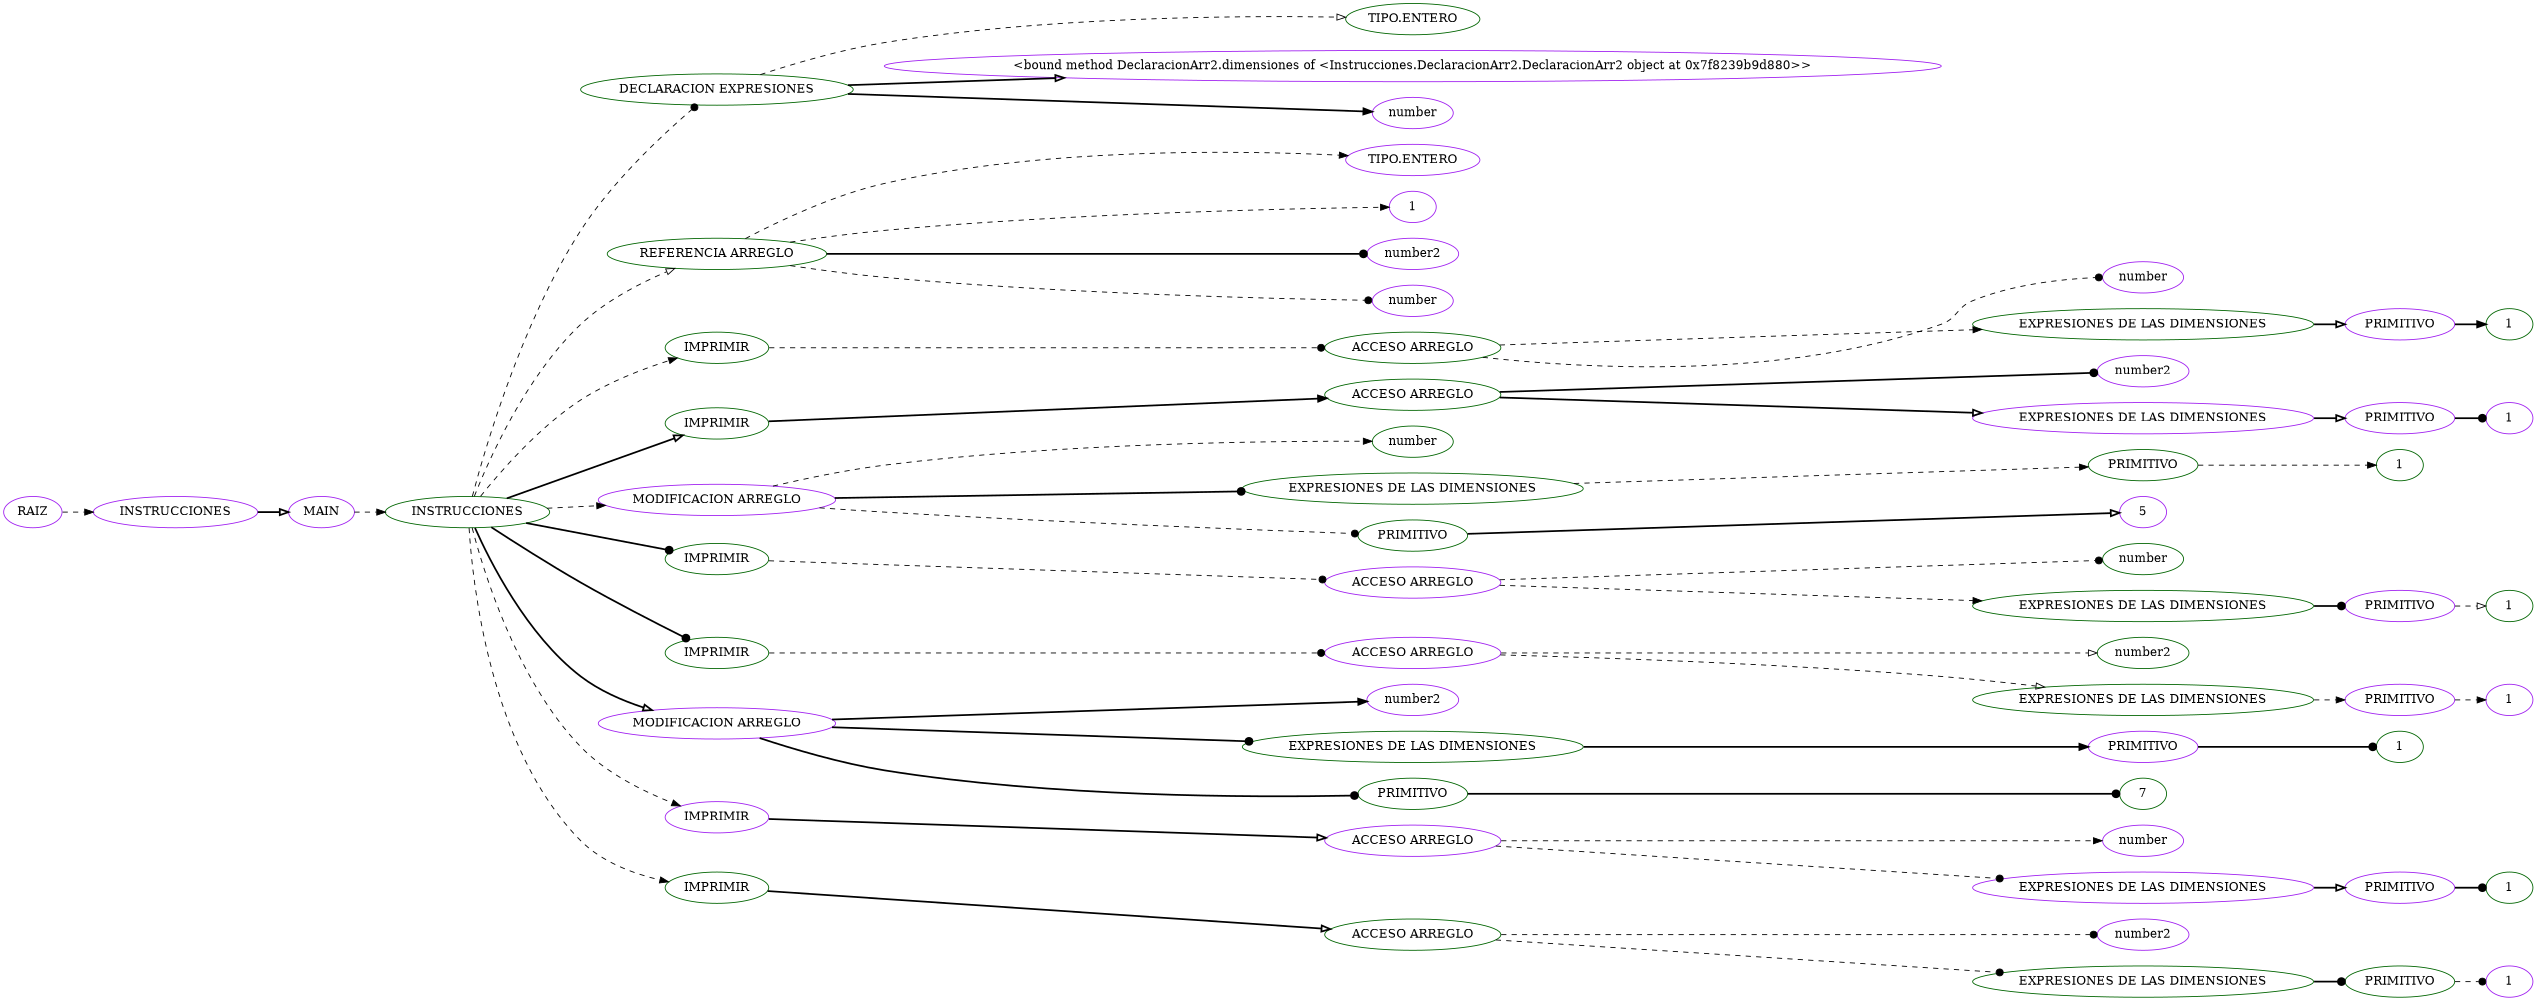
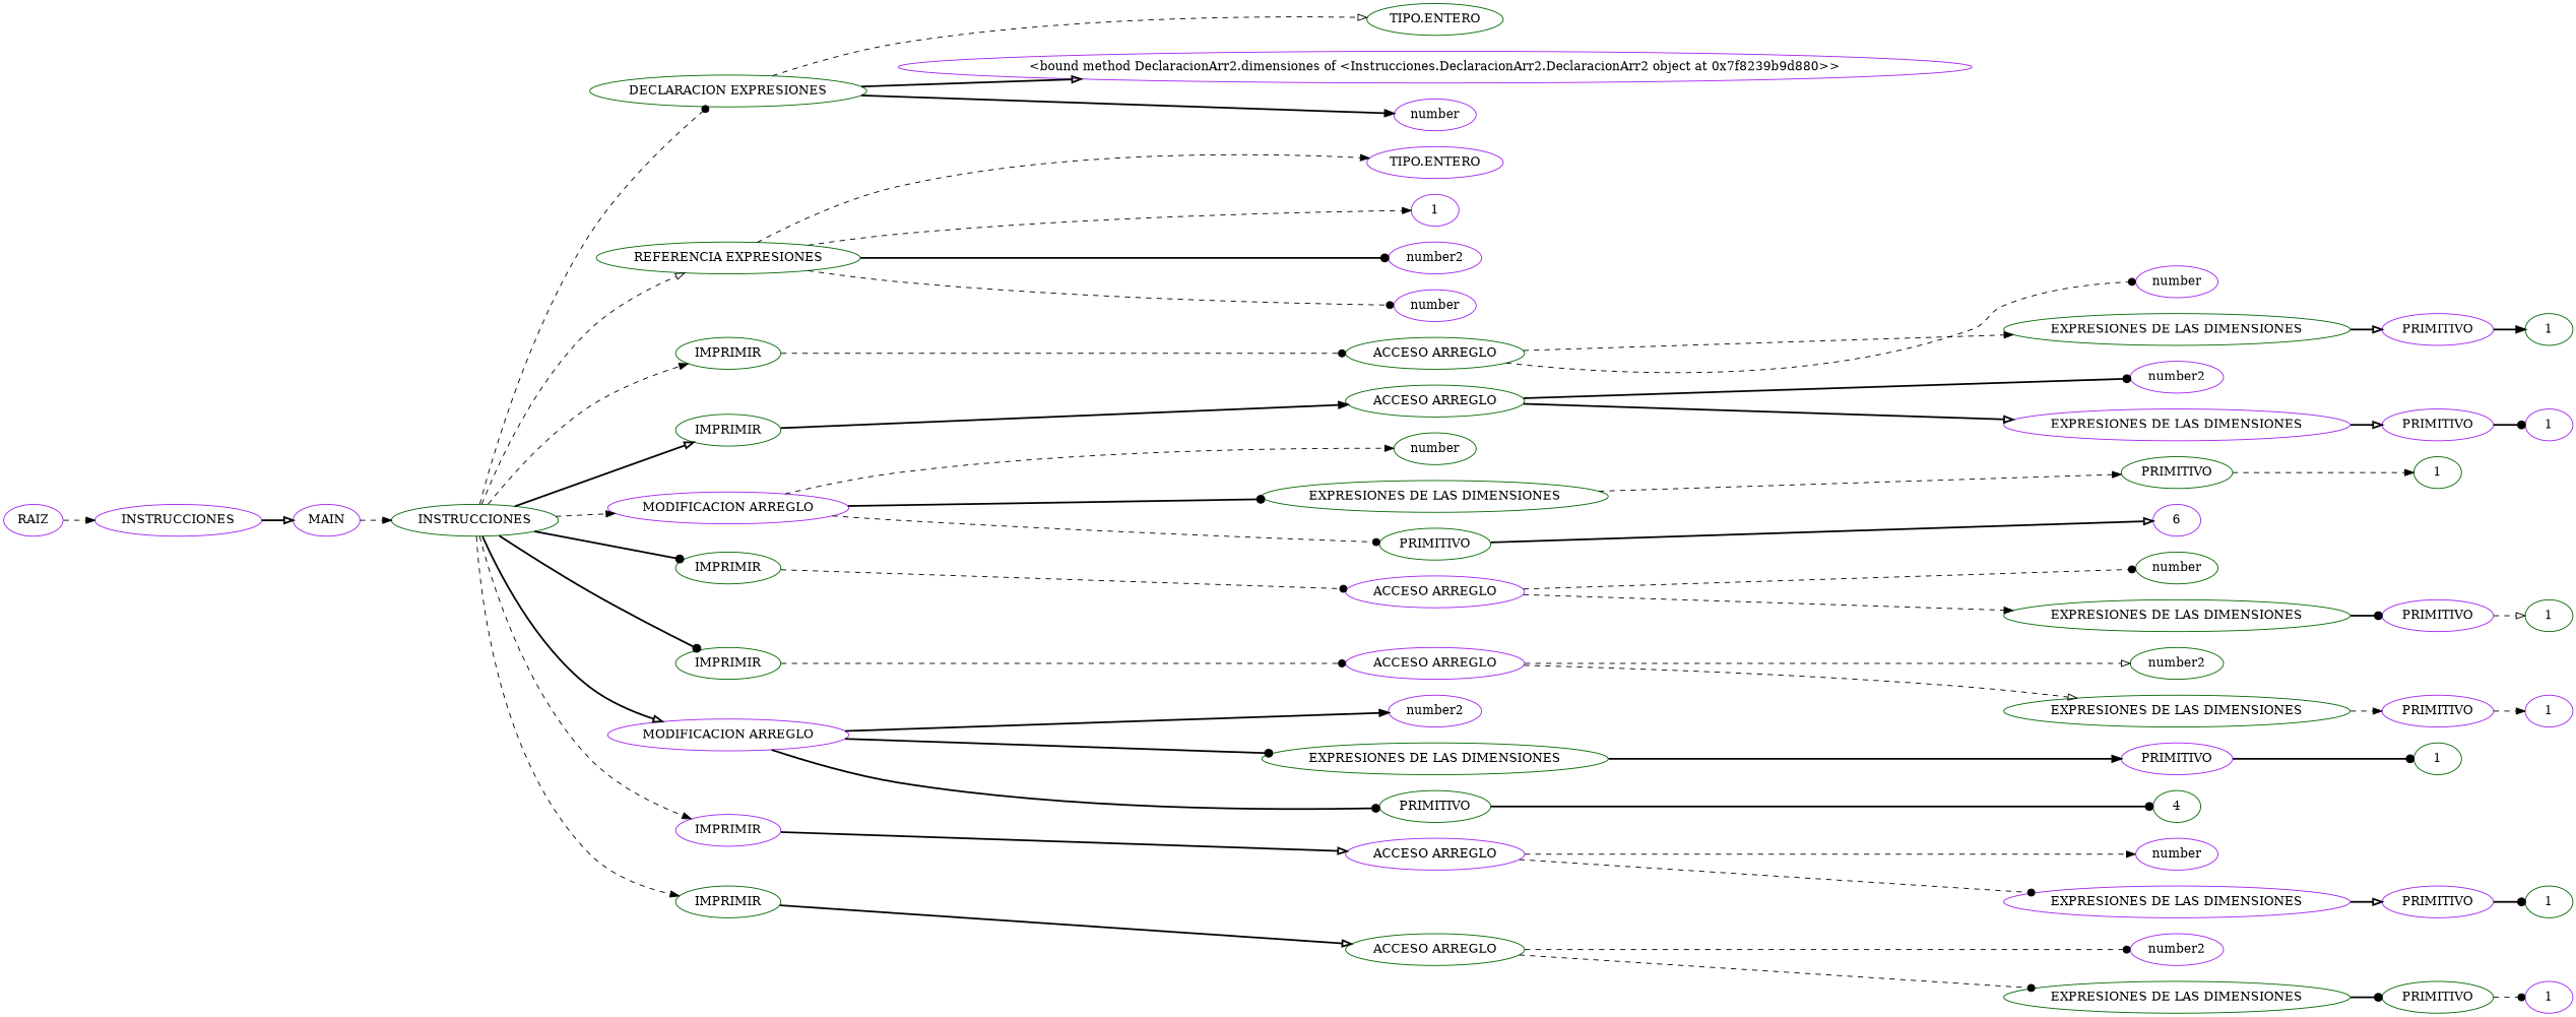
  digraph {
    rankdir=LR
    node [color=purple]
    edge [arrowhead=dot style=dashed]
    n1 [label=RAIZ]
    n2 [label=INSTRUCCIONES]
    n3 [label=MAIN]
    n4 [color=darkgreen label=INSTRUCCIONES]
    n5 [color=darkgreen label="DECLARACION EXPRESIONES"]
-   n6 [color=darkgreen label="REFERENCIA ARREGLO"]
+   n6 [color=darkgreen label="REFERENCIA EXPRESIONES"]
    n7 [color=darkgreen label=IMPRIMIR]
    n8 [color=darkgreen label=IMPRIMIR]
    n9 [label="MODIFICACION ARREGLO"]
    n10 [color=darkgreen label=IMPRIMIR]
    n11 [color=darkgreen label=IMPRIMIR]
    n12 [label="MODIFICACION ARREGLO"]
    n13 [label=IMPRIMIR]
    n14 [color=darkgreen label=IMPRIMIR]
    n15 [color=darkgreen label="TIPO.ENTERO"]
    n16 [label="<bound method DeclaracionArr2.dimensiones of <Instrucciones.DeclaracionArr2.DeclaracionArr2 object at 0x7f8239b9d880>>"]
    n17 [label=number]
    n18 [label="TIPO.ENTERO"]
    n19 [label=1]
    n20 [label=number2]
    n21 [label=number]
    n22 [color=darkgreen label="ACCESO ARREGLO"]
    n23 [color=darkgreen label="ACCESO ARREGLO"]
    n24 [color=darkgreen label=number]
    n25 [color=darkgreen label="EXPRESIONES DE LAS DIMENSIONES"]
    n26 [color=darkgreen label=PRIMITIVO]
    n27 [label="ACCESO ARREGLO"]
    n28 [label="ACCESO ARREGLO"]
    n29 [label=number2]
    n30 [color=darkgreen label="EXPRESIONES DE LAS DIMENSIONES"]
    n31 [color=darkgreen label=PRIMITIVO]
    n32 [label="ACCESO ARREGLO"]
    n33 [color=darkgreen label="ACCESO ARREGLO"]
    n34 [label=number]
    n35 [color=darkgreen label="EXPRESIONES DE LAS DIMENSIONES"]
    n36 [label=PRIMITIVO]
    n37 [color=darkgreen label=1]
    n38 [label=number2]
    n39 [label="EXPRESIONES DE LAS DIMENSIONES"]
    n40 [label=PRIMITIVO]
    n41 [label=1]
    n42 [color=darkgreen label=PRIMITIVO]
-   n43 [label=5]
+   n43 [label=6]
    n44 [color=darkgreen label=1]
    n45 [color=darkgreen label=number]
    n46 [color=darkgreen label="EXPRESIONES DE LAS DIMENSIONES"]
    n47 [label=PRIMITIVO]
    n48 [color=darkgreen label=1]
    n49 [color=darkgreen label=number2]
    n50 [color=darkgreen label="EXPRESIONES DE LAS DIMENSIONES"]
    n51 [label=PRIMITIVO]
    n52 [label=1]
    n53 [label=PRIMITIVO]
-   n54 [color=darkgreen label=7]
+   n54 [color=darkgreen label=4]
    n55 [color=darkgreen label=1]
    n56 [label=number]
    n57 [label="EXPRESIONES DE LAS DIMENSIONES"]
    n58 [label=PRIMITIVO]
    n59 [color=darkgreen label=1]
    n60 [label=number2]
    n61 [color=darkgreen label="EXPRESIONES DE LAS DIMENSIONES"]
    n62 [color=darkgreen label=PRIMITIVO]
    n63 [label=1]
    n1 -> n2 [arrowhead=normal]
    n2 -> n3 [arrowhead=onormal style=bold]
    n3 -> n4 [arrowhead=normal]
    n4 -> n5
    n4 -> n6 [arrowhead=onormal]
    n4 -> n7 [arrowhead=normal]
    n4 -> n8 [arrowhead=onormal style=bold]
    n4 -> n9 [arrowhead=normal]
    n4 -> n10 [style=bold]
    n4 -> n11 [style=bold]
    n4 -> n12 [arrowhead=onormal style=bold]
    n4 -> n13 [arrowhead=normal]
    n4 -> n14 [arrowhead=normal]
    n5 -> n15 [arrowhead=onormal]
    n5 -> n16 [arrowhead=onormal style=bold]
    n5 -> n17 [arrowhead=normal style=bold]
    n6 -> n18 [arrowhead=normal]
    n6 -> n19 [arrowhead=normal]
    n6 -> n20 [style=bold]
    n6 -> n21
    n7 -> n22
    n8 -> n23 [arrowhead=normal style=bold]
    n9 -> n24 [arrowhead=normal]
    n9 -> n25 [style=bold]
    n9 -> n26
    n10 -> n27
    n11 -> n28
    n12 -> n29 [arrowhead=normal style=bold]
    n12 -> n30 [style=bold]
    n12 -> n31 [style=bold]
    n13 -> n32 [arrowhead=onormal style=bold]
    n14 -> n33 [arrowhead=onormal style=bold]
    n22 -> n34
    n22 -> n35 [arrowhead=normal]
    n23 -> n38 [style=bold]
    n23 -> n39 [arrowhead=onormal style=bold]
    n25 -> n42 [arrowhead=normal]
    n26 -> n43 [arrowhead=onormal style=bold]
    n27 -> n45
    n27 -> n46 [arrowhead=normal]
    n28 -> n49 [arrowhead=onormal]
    n28 -> n50 [arrowhead=onormal]
    n30 -> n53 [arrowhead=normal style=bold]
    n31 -> n54 [style=bold]
    n32 -> n56 [arrowhead=normal]
    n32 -> n57
    n33 -> n60
    n33 -> n61
    n35 -> n36 [arrowhead=onormal style=bold]
    n36 -> n37 [arrowhead=normal style=bold]
    n39 -> n40 [arrowhead=onormal style=bold]
    n40 -> n41 [style=bold]
    n42 -> n44 [arrowhead=normal]
    n46 -> n47 [style=bold]
    n47 -> n48 [arrowhead=onormal]
    n50 -> n51 [arrowhead=normal]
    n51 -> n52 [arrowhead=normal]
    n53 -> n55 [style=bold]
    n57 -> n58 [arrowhead=onormal style=bold]
    n58 -> n59 [style=bold]
    n61 -> n62 [style=bold]
    n62 -> n63
  }
